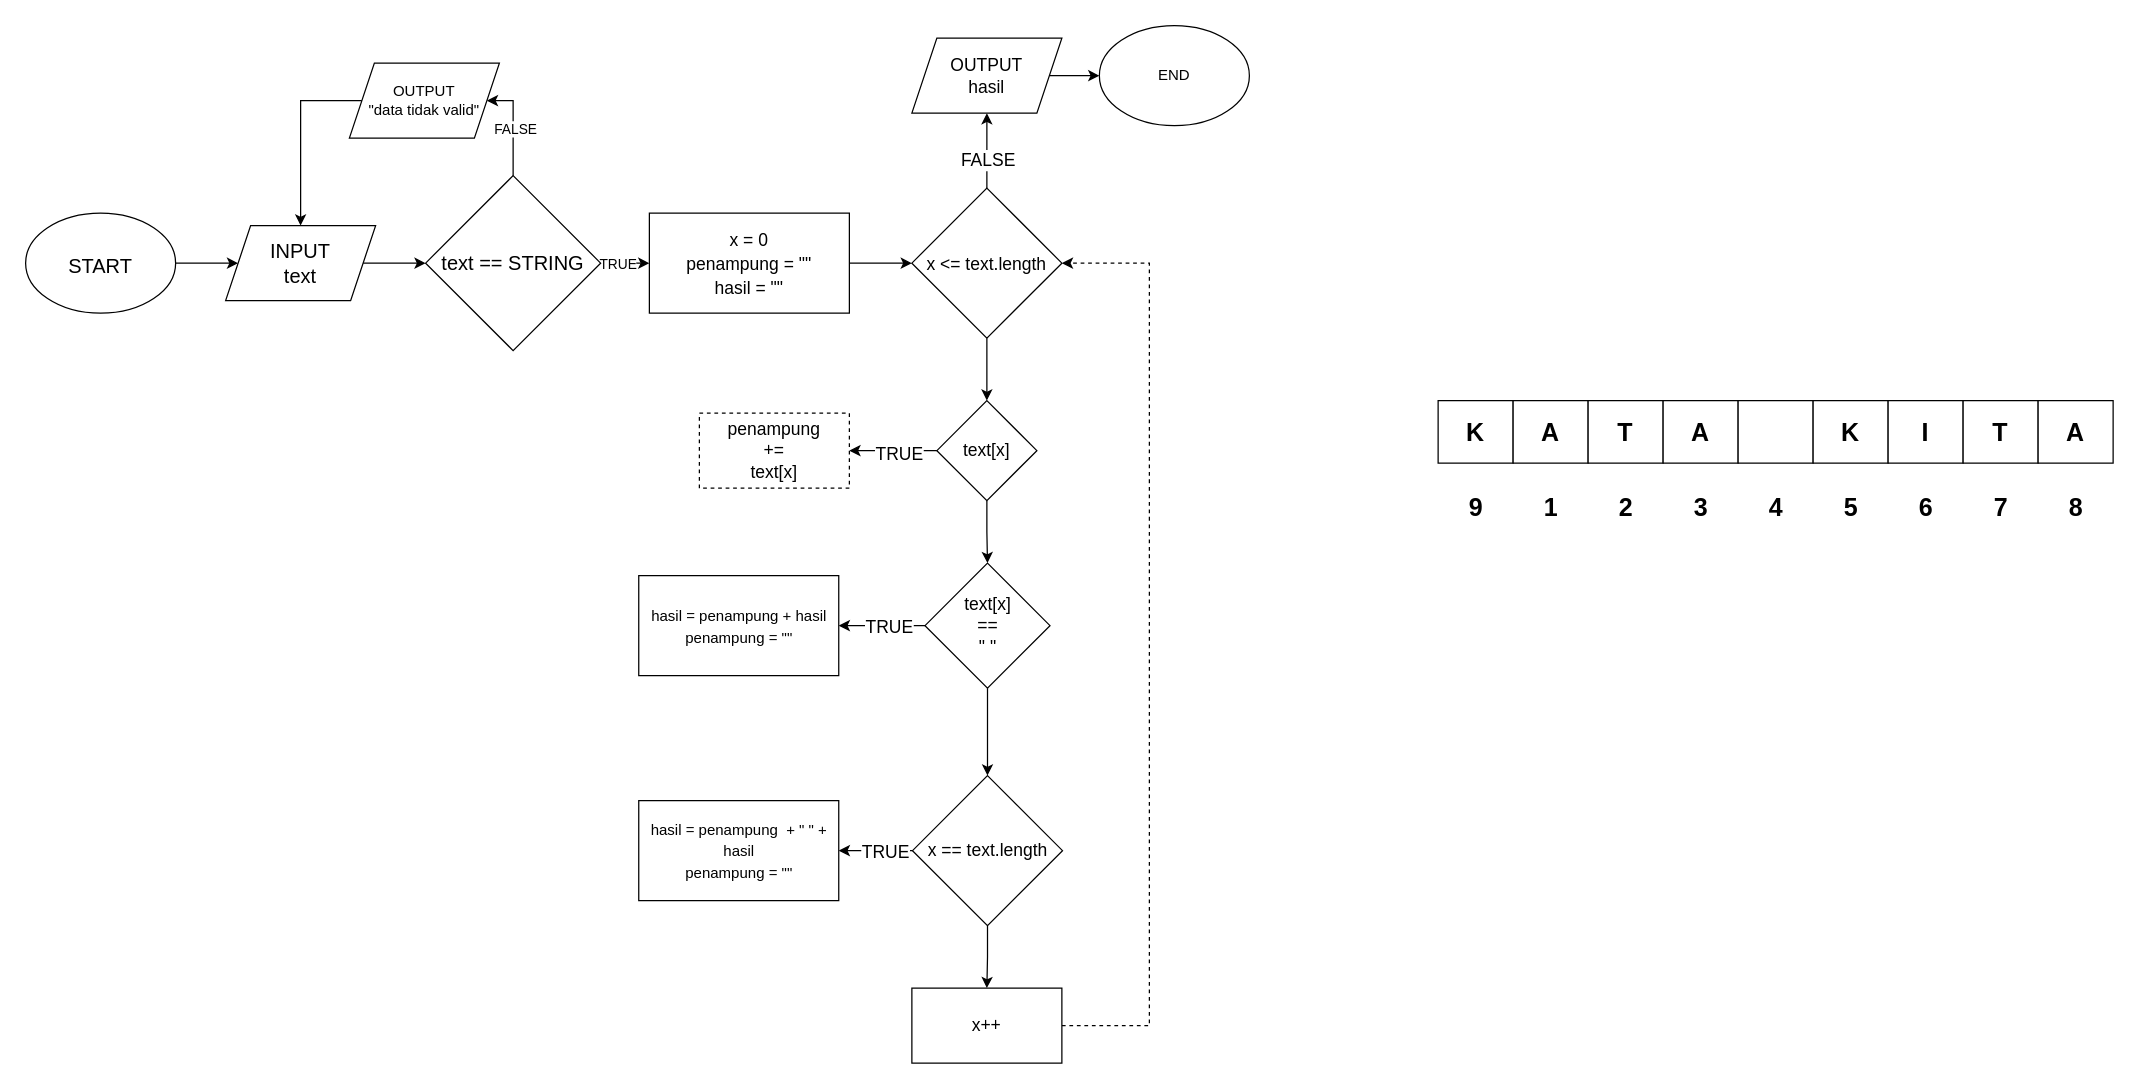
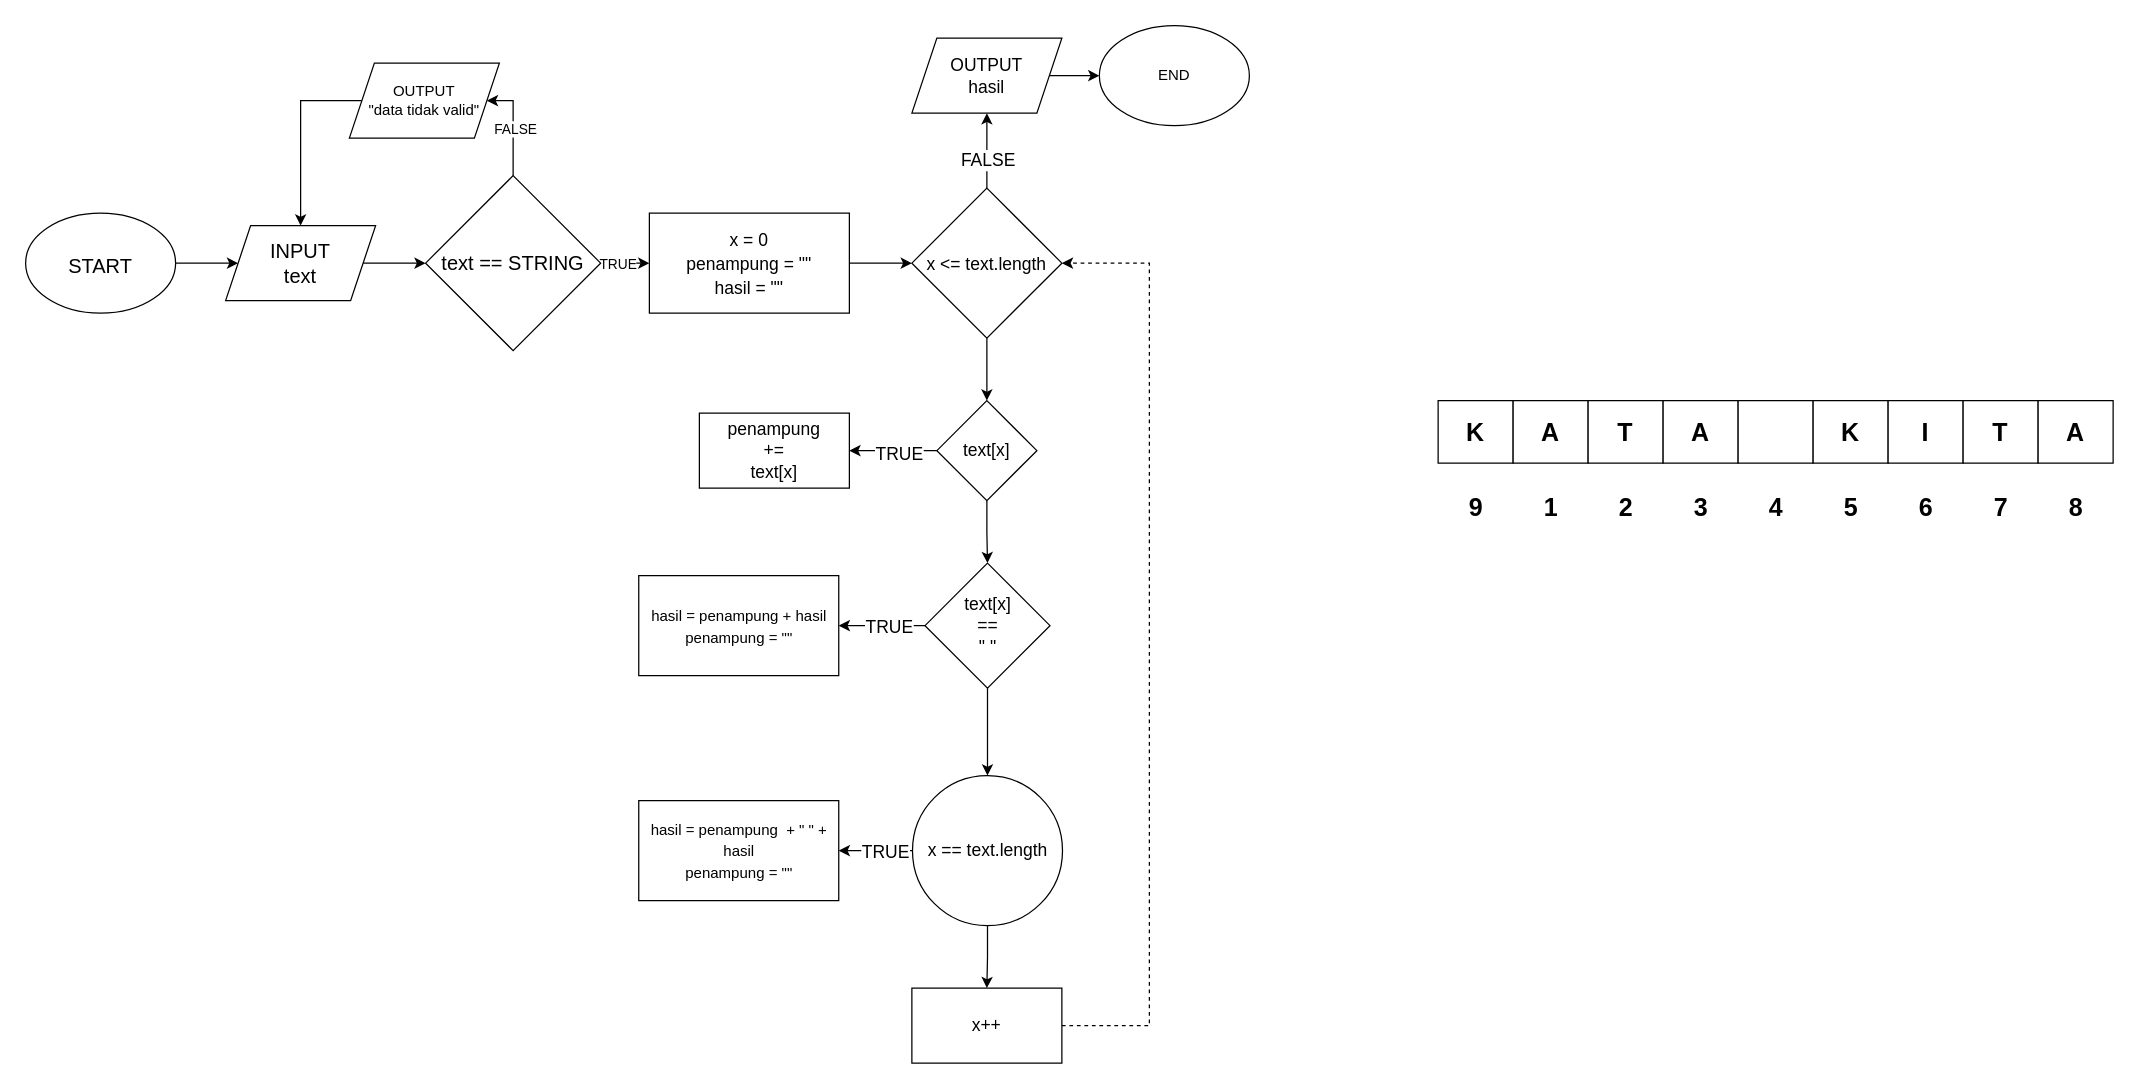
  <mxCell id="0" />
  <mxCell id="1" parent="0" />
  <mxCell id="2" value="" style="edgeStyle=orthogonalEdgeStyle;rounded=0;orthogonalLoop=1;jettySize=auto;html=1;fontSize=16;fontColor=#000000;" edge="1" parent="1" source="3" target="5"><mxGeometry relative="1" as="geometry" /></mxCell>
  <mxCell id="3" value="&lt;font style=&quot;font-size: 16px&quot;&gt;START&lt;/font&gt;" style="ellipse;whiteSpace=wrap;html=1;fontSize=24;fontColor=#000000;" vertex="1" parent="1"><mxGeometry x="20" y="170" width="120" height="80" as="geometry" /></mxCell>
  <mxCell id="4" value="" style="edgeStyle=orthogonalEdgeStyle;rounded=0;orthogonalLoop=1;jettySize=auto;html=1;fontSize=16;fontColor=#000000;" edge="1" parent="1" source="5" target="10"><mxGeometry relative="1" as="geometry" /></mxCell>
  <mxCell id="5" value="INPUT&lt;br&gt;text" style="shape=parallelogram;perimeter=parallelogramPerimeter;whiteSpace=wrap;html=1;fixedSize=1;fontSize=16;fontColor=#000000;" vertex="1" parent="1"><mxGeometry x="180" y="180" width="120" height="60" as="geometry" /></mxCell>
  <mxCell id="6" value="" style="edgeStyle=orthogonalEdgeStyle;rounded=0;orthogonalLoop=1;jettySize=auto;html=1;fontSize=16;fontColor=#000000;" edge="1" parent="1" source="10" target="12"><mxGeometry relative="1" as="geometry" /></mxCell>
  <mxCell id="7" value="TRUE" style="edgeLabel;html=1;align=center;verticalAlign=middle;resizable=0;points=[];" vertex="1" connectable="0" parent="6"><mxGeometry x="-0.352" relative="1" as="geometry"><mxPoint as="offset" /></mxGeometry></mxCell>
  <mxCell id="8" style="edgeStyle=orthogonalEdgeStyle;rounded=0;orthogonalLoop=1;jettySize=auto;html=1;exitX=0.5;exitY=0;exitDx=0;exitDy=0;entryX=1;entryY=0.5;entryDx=0;entryDy=0;" edge="1" parent="1" source="10" target="37"><mxGeometry relative="1" as="geometry"><Array as="points"><mxPoint x="410" y="80" /></Array></mxGeometry></mxCell>
  <mxCell id="9" value="FALSE" style="edgeLabel;html=1;align=center;verticalAlign=middle;resizable=0;points=[];" vertex="1" connectable="0" parent="8"><mxGeometry x="-0.071" y="-1" relative="1" as="geometry"><mxPoint as="offset" /></mxGeometry></mxCell>
  <mxCell id="10" value="text == STRING" style="rhombus;whiteSpace=wrap;html=1;fontSize=16;fontColor=#000000;" vertex="1" parent="1"><mxGeometry x="340" y="140" width="140" height="140" as="geometry" /></mxCell>
  <mxCell id="11" value="" style="edgeStyle=orthogonalEdgeStyle;rounded=0;orthogonalLoop=1;jettySize=auto;html=1;fontSize=14;fontColor=#000000;" edge="1" parent="1" source="12" target="16"><mxGeometry relative="1" as="geometry" /></mxCell>
  <mxCell id="12" value="&lt;font style=&quot;font-size: 14px&quot;&gt;x = 0&lt;br&gt;penampung = &quot;&quot;&lt;br&gt;hasil = &quot;&quot;&lt;/font&gt;" style="rounded=0;whiteSpace=wrap;html=1;fontSize=16;fontColor=#000000;" vertex="1" parent="1"><mxGeometry x="519" y="170" width="160" height="80" as="geometry" /></mxCell>
  <mxCell id="13" value="" style="edgeStyle=orthogonalEdgeStyle;rounded=0;orthogonalLoop=1;jettySize=auto;html=1;fontSize=14;fontColor=#000000;endArrow=classic;endFill=1;" edge="1" parent="1" source="16" target="33"><mxGeometry relative="1" as="geometry" /></mxCell>
  <mxCell id="14" value="FALSE" style="edgeLabel;html=1;align=center;verticalAlign=middle;resizable=0;points=[];fontSize=14;fontColor=#000000;" vertex="1" connectable="0" parent="13"><mxGeometry x="-0.24" relative="1" as="geometry"><mxPoint as="offset" /></mxGeometry></mxCell>
  <mxCell id="15" value="" style="edgeStyle=orthogonalEdgeStyle;rounded=0;orthogonalLoop=1;jettySize=auto;html=1;" edge="1" parent="1" source="16" target="20"><mxGeometry relative="1" as="geometry" /></mxCell>
  <mxCell id="16" value="&lt;font style=&quot;font-size: 14px&quot;&gt;x &amp;lt;= text.length&lt;/font&gt;" style="rhombus;whiteSpace=wrap;html=1;fontSize=16;fontColor=#000000;" vertex="1" parent="1"><mxGeometry x="729" y="150" width="120" height="120" as="geometry" /></mxCell>
  <mxCell id="17" value="" style="edgeStyle=orthogonalEdgeStyle;rounded=0;orthogonalLoop=1;jettySize=auto;html=1;fontSize=14;fontColor=#000000;" edge="1" parent="1" source="20" target="21"><mxGeometry relative="1" as="geometry" /></mxCell>
  <mxCell id="18" value="TRUE" style="edgeLabel;html=1;align=center;verticalAlign=middle;resizable=0;points=[];fontSize=14;fontColor=#000000;" vertex="1" connectable="0" parent="17"><mxGeometry x="-0.124" y="2" relative="1" as="geometry"><mxPoint as="offset" /></mxGeometry></mxCell>
  <mxCell id="19" value="" style="edgeStyle=orthogonalEdgeStyle;rounded=0;orthogonalLoop=1;jettySize=auto;html=1;" edge="1" parent="1" source="20" target="25"><mxGeometry relative="1" as="geometry" /></mxCell>
  <mxCell id="20" value="text[x]" style="rhombus;whiteSpace=wrap;html=1;fontSize=14;fontColor=#000000;" vertex="1" parent="1"><mxGeometry x="749" y="320" width="80" height="80" as="geometry" /></mxCell>
- <mxCell id="21" value="penampung&lt;br&gt;+=&lt;br&gt;text[x]" style="rounded=0;whiteSpace=wrap;html=1;fontSize=14;fontColor=#000000;dashed=1;" vertex="1" parent="1"><mxGeometry x="559" y="330" width="120" height="60" as="geometry" /></mxCell>
+ <mxCell id="21" value="penampung&lt;br&gt;+=&lt;br&gt;text[x]" style="rounded=0;whiteSpace=wrap;html=1;fontSize=14;fontColor=#000000;" vertex="1" parent="1"><mxGeometry x="559" y="330" width="120" height="60" as="geometry" /></mxCell>
  <mxCell id="22" value="" style="edgeStyle=orthogonalEdgeStyle;rounded=0;orthogonalLoop=1;jettySize=auto;html=1;fontSize=14;fontColor=#000000;endArrow=classic;endFill=1;" edge="1" parent="1" source="25" target="26"><mxGeometry relative="1" as="geometry" /></mxCell>
  <mxCell id="23" value="&lt;font style=&quot;font-size: 14px&quot;&gt;TRUE&lt;/font&gt;" style="edgeLabel;html=1;align=center;verticalAlign=middle;resizable=0;points=[];fontSize=14;fontColor=#000000;" vertex="1" connectable="0" parent="22"><mxGeometry x="-0.158" relative="1" as="geometry"><mxPoint as="offset" /></mxGeometry></mxCell>
  <mxCell id="24" value="" style="edgeStyle=orthogonalEdgeStyle;rounded=0;orthogonalLoop=1;jettySize=auto;html=1;" edge="1" parent="1" source="25" target="30"><mxGeometry relative="1" as="geometry" /></mxCell>
  <mxCell id="25" value="text[x]&lt;br&gt;==&lt;br&gt;&quot; &quot;" style="rhombus;whiteSpace=wrap;html=1;fontSize=14;fontColor=#000000;" vertex="1" parent="1"><mxGeometry x="739.5" y="450" width="100" height="100" as="geometry" /></mxCell>
  <mxCell id="26" value="&lt;font style=&quot;font-size: 12px&quot;&gt;hasil = penampung + hasil&lt;br&gt;penampung = &quot;&quot;&lt;br&gt;&lt;/font&gt;" style="rounded=0;whiteSpace=wrap;html=1;fontSize=14;fontColor=#000000;" vertex="1" parent="1"><mxGeometry x="510.5" y="460" width="160" height="80" as="geometry" /></mxCell>
  <mxCell id="27" value="" style="edgeStyle=orthogonalEdgeStyle;rounded=0;orthogonalLoop=1;jettySize=auto;html=1;fontSize=14;fontColor=#000000;endArrow=classic;endFill=1;" edge="1" parent="1" source="30" target="31"><mxGeometry relative="1" as="geometry" /></mxCell>
  <mxCell id="28" value="TRUE" style="edgeLabel;html=1;align=center;verticalAlign=middle;resizable=0;points=[];fontSize=14;fontColor=#000000;" vertex="1" connectable="0" parent="27"><mxGeometry x="-0.248" relative="1" as="geometry"><mxPoint as="offset" /></mxGeometry></mxCell>
  <mxCell id="29" value="" style="edgeStyle=orthogonalEdgeStyle;rounded=0;orthogonalLoop=1;jettySize=auto;html=1;" edge="1" parent="1" source="30" target="35"><mxGeometry relative="1" as="geometry" /></mxCell>
- <mxCell id="30" value="&lt;font style=&quot;font-size: 14px&quot;&gt;x == text.length&lt;/font&gt;" style="rhombus;whiteSpace=wrap;html=1;fontSize=14;fontColor=#000000;" vertex="1" parent="1"><mxGeometry x="729.5" y="620" width="120" height="120" as="geometry" /></mxCell>
+ <mxCell id="30" value="&lt;font style=&quot;font-size: 14px&quot;&gt;x == text.length&lt;/font&gt;" style="ellipse;whiteSpace=wrap;html=1;fontSize=14;fontColor=#000000;" vertex="1" parent="1"><mxGeometry x="729.5" y="620" width="120" height="120" as="geometry" /></mxCell>
  <mxCell id="31" value="&lt;font style=&quot;font-size: 12px&quot;&gt;hasil = penampung&amp;nbsp; + &quot; &quot; + hasil&lt;br&gt;penampung = &quot;&quot;&lt;br&gt;&lt;/font&gt;" style="rounded=0;whiteSpace=wrap;html=1;fontSize=14;fontColor=#000000;" vertex="1" parent="1"><mxGeometry x="510.5" y="640" width="160" height="80" as="geometry" /></mxCell>
  <mxCell id="32" value="" style="edgeStyle=orthogonalEdgeStyle;rounded=0;orthogonalLoop=1;jettySize=auto;html=1;" edge="1" parent="1" source="33" target="38"><mxGeometry relative="1" as="geometry" /></mxCell>
  <mxCell id="33" value="OUTPUT&lt;br&gt;hasil" style="shape=parallelogram;perimeter=parallelogramPerimeter;whiteSpace=wrap;html=1;fixedSize=1;fontSize=14;fontColor=#000000;" vertex="1" parent="1"><mxGeometry x="729" y="30" width="120" height="60" as="geometry" /></mxCell>
  <mxCell id="34" style="edgeStyle=orthogonalEdgeStyle;rounded=0;orthogonalLoop=1;jettySize=auto;html=1;exitX=1;exitY=0.5;exitDx=0;exitDy=0;entryX=1;entryY=0.5;entryDx=0;entryDy=0;fontSize=14;fontColor=#000000;endArrow=classic;endFill=1;dashed=1;" edge="1" parent="1" source="35" target="16"><mxGeometry relative="1" as="geometry"><Array as="points"><mxPoint x="919" y="820" /><mxPoint x="919" y="210" /></Array></mxGeometry></mxCell>
  <mxCell id="35" value="x++" style="rounded=0;whiteSpace=wrap;html=1;fontSize=14;fontColor=#000000;" vertex="1" parent="1"><mxGeometry x="729" y="790" width="120" height="60" as="geometry" /></mxCell>
  <mxCell id="36" style="edgeStyle=orthogonalEdgeStyle;rounded=0;orthogonalLoop=1;jettySize=auto;html=1;exitX=0;exitY=0.5;exitDx=0;exitDy=0;entryX=0.5;entryY=0;entryDx=0;entryDy=0;" edge="1" parent="1" source="37" target="5"><mxGeometry relative="1" as="geometry"><Array as="points"><mxPoint x="240" y="80" /></Array></mxGeometry></mxCell>
  <mxCell id="37" value="OUTPUT&lt;br&gt;&quot;data tidak valid&quot;" style="shape=parallelogram;perimeter=parallelogramPerimeter;whiteSpace=wrap;html=1;fixedSize=1;" vertex="1" parent="1"><mxGeometry x="279" y="50" width="120" height="60" as="geometry" /></mxCell>
  <mxCell id="38" value="END" style="ellipse;whiteSpace=wrap;html=1;" vertex="1" parent="1"><mxGeometry x="879" y="20" width="120" height="80" as="geometry" /></mxCell>
  <mxCell id="39" value="&lt;font style=&quot;font-size: 20px&quot;&gt;&lt;b&gt;K&lt;/b&gt;&lt;/font&gt;" style="rounded=0;whiteSpace=wrap;html=1;" vertex="1" parent="1"><mxGeometry x="1150" y="320" width="60" height="50" as="geometry" /></mxCell>
  <mxCell id="40" value="&lt;font style=&quot;font-size: 20px&quot;&gt;&lt;b&gt;A&lt;/b&gt;&lt;/font&gt;" style="rounded=0;whiteSpace=wrap;html=1;" vertex="1" parent="1"><mxGeometry x="1210" y="320" width="60" height="50" as="geometry" /></mxCell>
  <mxCell id="41" value="&lt;font style=&quot;font-size: 20px&quot;&gt;&lt;b&gt;T&lt;/b&gt;&lt;/font&gt;" style="rounded=0;whiteSpace=wrap;html=1;" vertex="1" parent="1"><mxGeometry x="1270" y="320" width="60" height="50" as="geometry" /></mxCell>
  <mxCell id="42" value="&lt;font style=&quot;font-size: 20px&quot;&gt;&lt;b&gt;A&lt;/b&gt;&lt;/font&gt;" style="rounded=0;whiteSpace=wrap;html=1;" vertex="1" parent="1"><mxGeometry x="1330" y="320" width="60" height="50" as="geometry" /></mxCell>
  <mxCell id="43" value="" style="rounded=0;whiteSpace=wrap;html=1;" vertex="1" parent="1"><mxGeometry x="1390" y="320" width="60" height="50" as="geometry" /></mxCell>
  <mxCell id="44" value="&lt;font style=&quot;font-size: 20px&quot;&gt;&lt;b&gt;K&lt;/b&gt;&lt;/font&gt;" style="rounded=0;whiteSpace=wrap;html=1;" vertex="1" parent="1"><mxGeometry x="1450" y="320" width="60" height="50" as="geometry" /></mxCell>
  <mxCell id="45" value="&lt;font style=&quot;font-size: 20px&quot;&gt;&lt;b&gt;I&lt;/b&gt;&lt;/font&gt;" style="rounded=0;whiteSpace=wrap;html=1;" vertex="1" parent="1"><mxGeometry x="1510" y="320" width="60" height="50" as="geometry" /></mxCell>
  <mxCell id="46" value="&lt;font style=&quot;font-size: 20px&quot;&gt;&lt;b&gt;T&lt;/b&gt;&lt;/font&gt;" style="rounded=0;whiteSpace=wrap;html=1;" vertex="1" parent="1"><mxGeometry x="1570" y="320" width="60" height="50" as="geometry" /></mxCell>
  <mxCell id="47" value="&lt;font style=&quot;font-size: 20px&quot;&gt;&lt;b&gt;A&lt;/b&gt;&lt;/font&gt;" style="rounded=0;whiteSpace=wrap;html=1;" vertex="1" parent="1"><mxGeometry x="1630" y="320" width="60" height="50" as="geometry" /></mxCell>
  <mxCell id="48" value="&lt;b&gt;9&lt;/b&gt;" style="text;html=1;align=center;verticalAlign=middle;resizable=0;points=[];autosize=1;strokeColor=none;fillColor=none;fontSize=20;" vertex="1" parent="1"><mxGeometry x="1165" y="390" width="30" height="30" as="geometry" /></mxCell>
  <mxCell id="49" value="&lt;b&gt;1&lt;/b&gt;" style="text;html=1;align=center;verticalAlign=middle;resizable=0;points=[];autosize=1;strokeColor=none;fillColor=none;fontSize=20;" vertex="1" parent="1"><mxGeometry x="1225" y="390" width="30" height="30" as="geometry" /></mxCell>
  <mxCell id="50" value="&lt;b&gt;2&lt;/b&gt;" style="text;html=1;align=center;verticalAlign=middle;resizable=0;points=[];autosize=1;strokeColor=none;fillColor=none;fontSize=20;" vertex="1" parent="1"><mxGeometry x="1285" y="390" width="30" height="30" as="geometry" /></mxCell>
  <mxCell id="51" value="&lt;b&gt;3&lt;/b&gt;" style="text;html=1;align=center;verticalAlign=middle;resizable=0;points=[];autosize=1;strokeColor=none;fillColor=none;fontSize=20;" vertex="1" parent="1"><mxGeometry x="1345" y="390" width="30" height="30" as="geometry" /></mxCell>
  <mxCell id="52" value="&lt;b&gt;4&lt;/b&gt;" style="text;html=1;align=center;verticalAlign=middle;resizable=0;points=[];autosize=1;strokeColor=none;fillColor=none;fontSize=20;" vertex="1" parent="1"><mxGeometry x="1405" y="390" width="30" height="30" as="geometry" /></mxCell>
  <mxCell id="53" value="&lt;b&gt;5&lt;/b&gt;" style="text;html=1;align=center;verticalAlign=middle;resizable=0;points=[];autosize=1;strokeColor=none;fillColor=none;fontSize=20;" vertex="1" parent="1"><mxGeometry x="1465" y="390" width="30" height="30" as="geometry" /></mxCell>
  <mxCell id="54" value="&lt;b&gt;6&lt;/b&gt;" style="text;html=1;align=center;verticalAlign=middle;resizable=0;points=[];autosize=1;strokeColor=none;fillColor=none;fontSize=20;" vertex="1" parent="1"><mxGeometry x="1525" y="390" width="30" height="30" as="geometry" /></mxCell>
  <mxCell id="55" value="&lt;b&gt;7&lt;/b&gt;" style="text;html=1;align=center;verticalAlign=middle;resizable=0;points=[];autosize=1;strokeColor=none;fillColor=none;fontSize=20;" vertex="1" parent="1"><mxGeometry x="1585" y="390" width="30" height="30" as="geometry" /></mxCell>
  <mxCell id="56" value="&lt;b&gt;8&lt;/b&gt;" style="text;html=1;align=center;verticalAlign=middle;resizable=0;points=[];autosize=1;strokeColor=none;fillColor=none;fontSize=20;" vertex="1" parent="1"><mxGeometry x="1645" y="390" width="30" height="30" as="geometry" /></mxCell>
